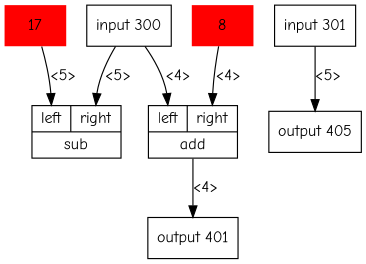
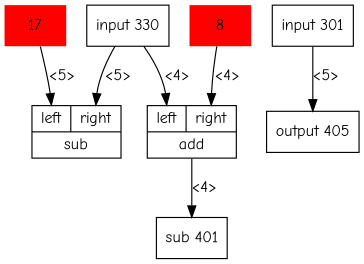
  digraph {
    fontname="Comic Neue"
    node [fontname="Comic Neue" shape=record]
    edge [fontname="Comic Neue"]
    n1 [label="{{<left> left | <right> right} | <out> sub}"]
    n2 [label="input 301"]
    n3 [label="output 405"]
    n4 [color=red label=17 shape=plaintext style=filled]
-   n5 [label="input 300"]
+   n5 [label="input 330"]
    n6 [debug="25454 1" label="{{<left> left | <right> right} | <out> add}"]
-   n7 [label="output 401"]
+   n7 [label="sub 401"]
    n8 [color=red label=8 shape=plaintext style=filled]
    n2 -> n3 [label="<5>" tailport=out]
    n4 -> n1 [headport=left label="<5>"]
    n5 -> n1 [headport=right label="<5>"]
    n5 -> n6 [headport=left label="<4>"]
    n6 -> n7 [label="<4>" tailport=out]
    n8 -> n6 [headport=right label="<4>"]
  }
